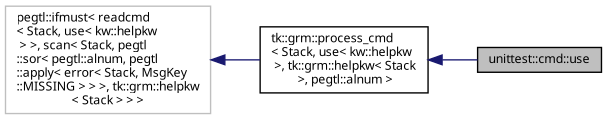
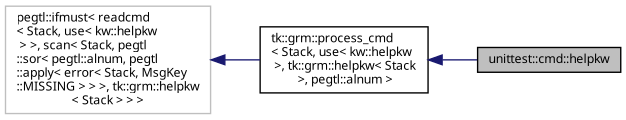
  digraph {
    rankdir=LR
    node [color=black fontname="sans-serif" fontsize=9 shape=record]
    edge [color=midnightblue dir=back fontname="sans-serif" fontsize=9 labelfontname="sans-serif" labelfontsize=9 style=solid]
-   n1 [fillcolor=grey75 fontcolor=black height=0.2 label="unittest::cmd::use" style=filled width=0.4]
+   n1 [fillcolor=grey75 fontcolor=black height=0.2 label="unittest::cmd::helpkw" style=filled width=0.4]
    n2 [height=0.2 label="tk::grm::process_cmd\l\< Stack, use\< kw::helpkw\l \>, tk::grm::helpkw\< Stack\l \>, pegtl::alnum \>" width=0.4]
    n3 [color=grey75 height=0.2 label="pegtl::ifmust\< readcmd\l\< Stack, use\< kw::helpkw\l \> \>, scan\< Stack, pegtl\l::sor\< pegtl::alnum, pegtl\l::apply\< error\< Stack, MsgKey\l::MISSING \> \> \>, tk::grm::helpkw\l\< Stack \> \> \>" width=0.4]
    n2 -> n1
    n3 -> n2
  }
